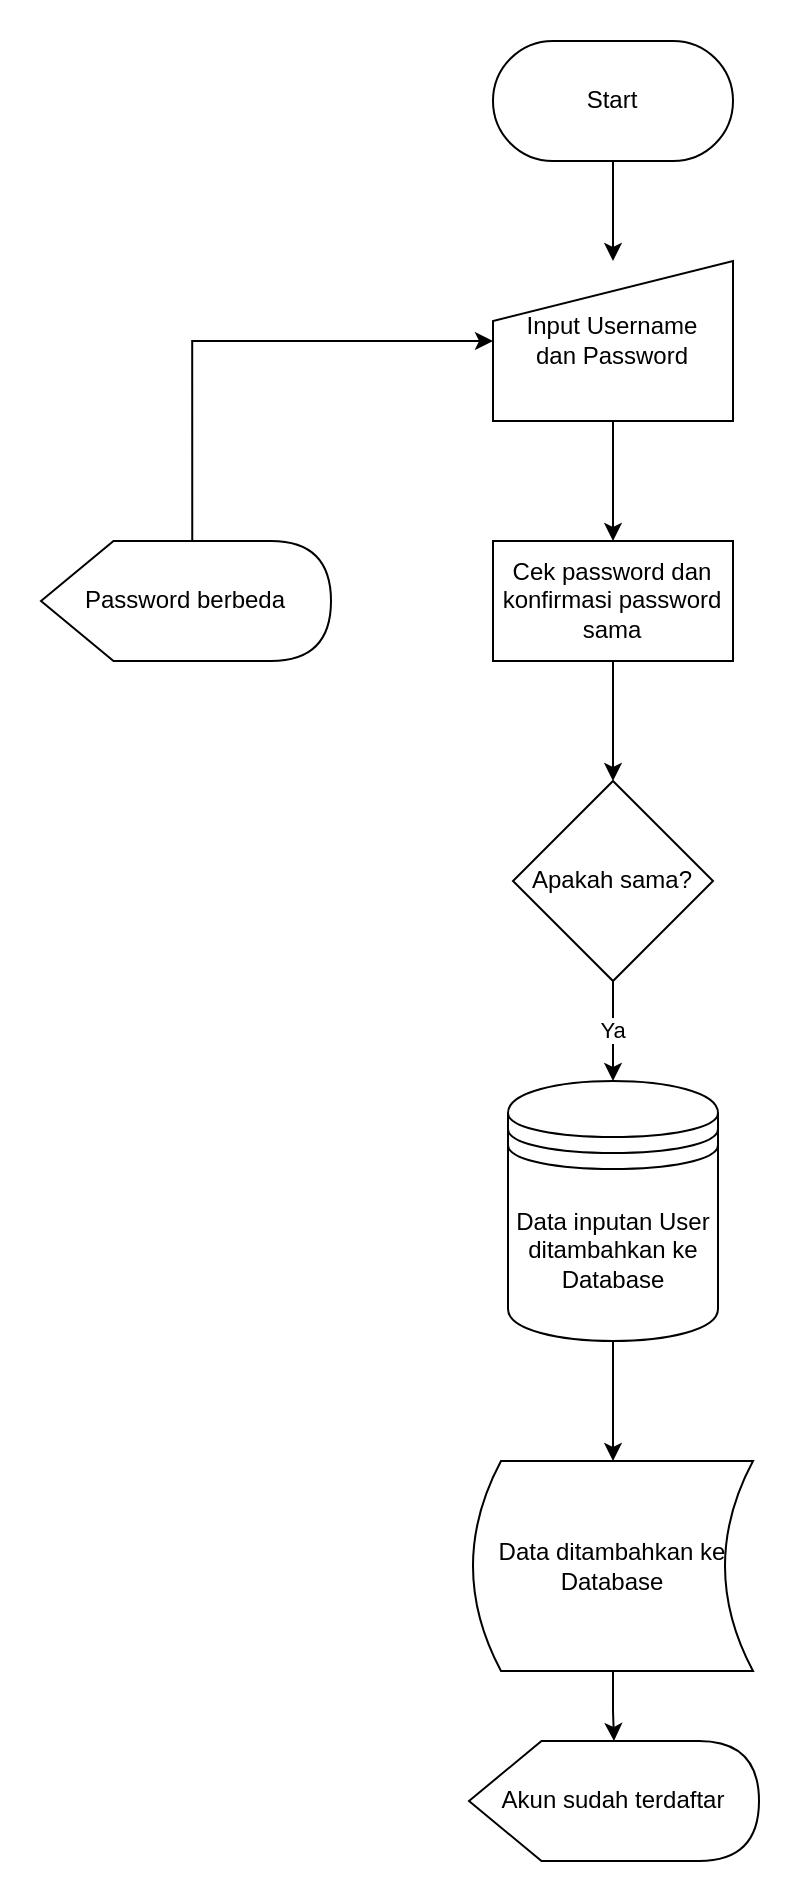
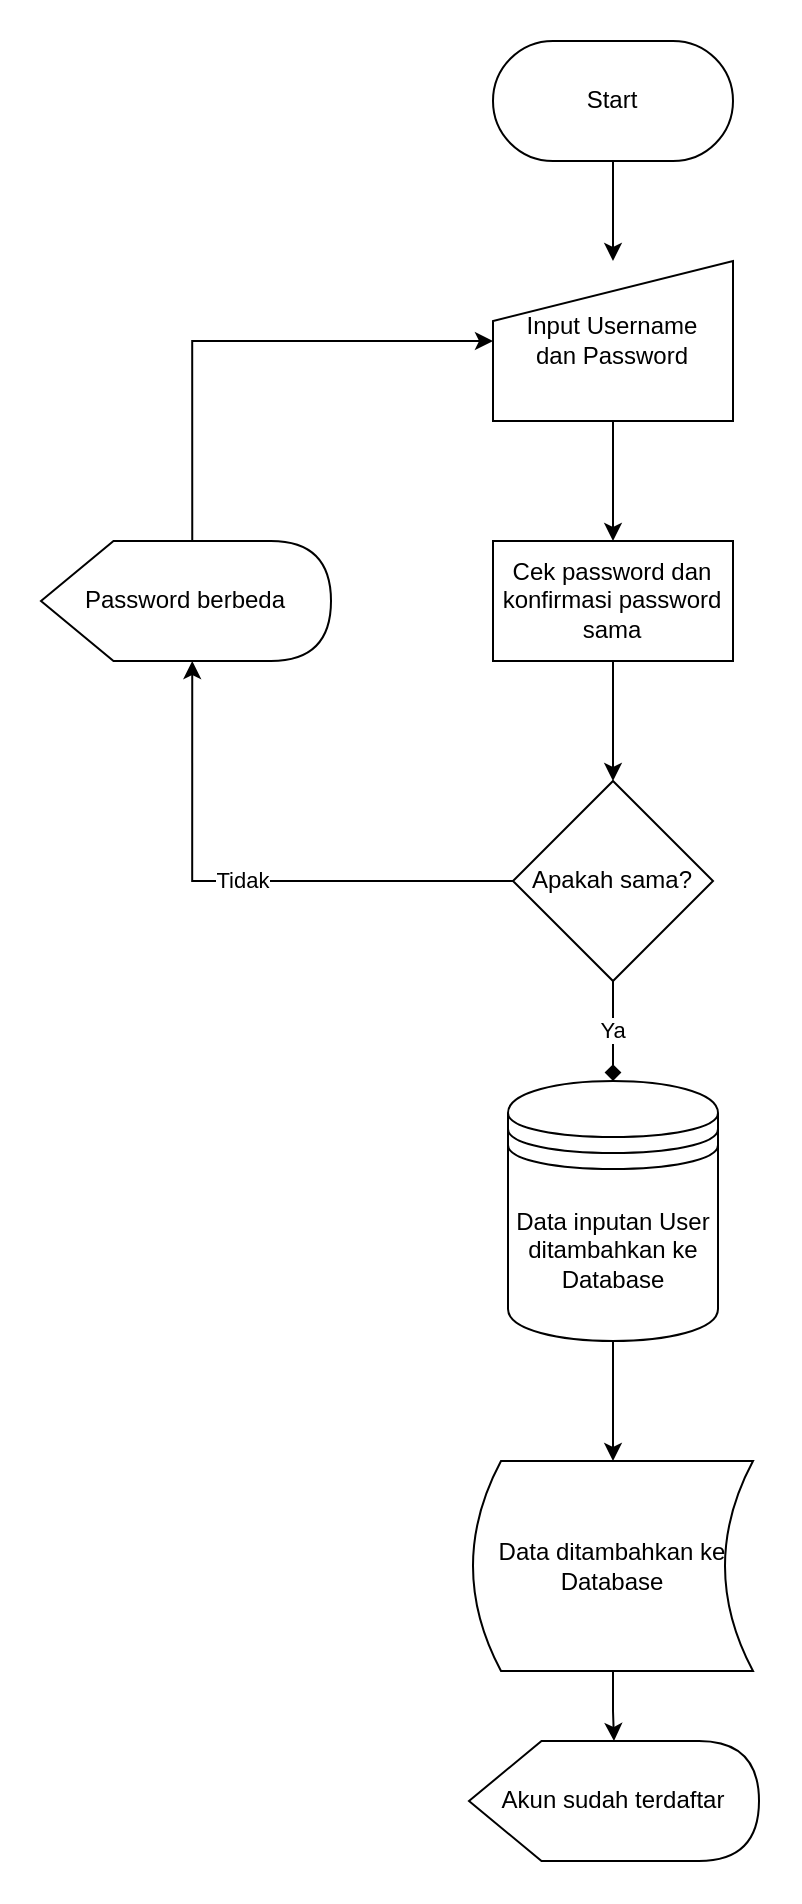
  <mxCell id="0" />
  <mxCell id="1" parent="0" />
  <mxCell id="2" style="edgeStyle=orthogonalEdgeStyle;rounded=0;orthogonalLoop=1;jettySize=auto;html=1;" edge="1" parent="1" source="3" target="5"><mxGeometry relative="1" as="geometry" /></mxCell>
  <mxCell id="3" value="Start" style="rounded=1;whiteSpace=wrap;html=1;arcSize=50;" vertex="1" parent="1"><mxGeometry x="246" y="20" width="120" height="60" as="geometry" /></mxCell>
  <mxCell id="4" style="edgeStyle=orthogonalEdgeStyle;rounded=0;orthogonalLoop=1;jettySize=auto;html=1;entryX=0.5;entryY=0;entryDx=0;entryDy=0;" edge="1" parent="1" source="5" target="7"><mxGeometry relative="1" as="geometry" /></mxCell>
  <mxCell id="5" value="Input Username&lt;br&gt;dan Password" style="shape=manualInput;whiteSpace=wrap;html=1;" vertex="1" parent="1"><mxGeometry x="246" y="130" width="120" height="80" as="geometry" /></mxCell>
  <mxCell id="6" style="edgeStyle=orthogonalEdgeStyle;rounded=0;orthogonalLoop=1;jettySize=auto;html=1;entryX=0.5;entryY=0;entryDx=0;entryDy=0;" edge="1" parent="1" source="7" target="10"><mxGeometry relative="1" as="geometry" /></mxCell>
  <mxCell id="7" value="Cek password dan konfirmasi password sama" style="rounded=0;whiteSpace=wrap;html=1;" vertex="1" parent="1"><mxGeometry x="246" y="270" width="120" height="60" as="geometry" /></mxCell>
- <mxCell id="8" value="Ya" style="edgeStyle=orthogonalEdgeStyle;rounded=0;orthogonalLoop=1;jettySize=auto;html=1;entryX=0.5;entryY=0;entryDx=0;entryDy=0;" edge="1" parent="1" source="10" target="12"><mxGeometry relative="1" as="geometry" /></mxCell>
+ <mxCell id="8" value="Ya" style="edgeStyle=orthogonalEdgeStyle;rounded=0;orthogonalLoop=1;jettySize=auto;html=1;entryX=0.5;entryY=0;entryDx=0;entryDy=0;endArrow=diamond;" edge="1" parent="1" source="10" target="12"><mxGeometry relative="1" as="geometry" /></mxCell>
+ <mxCell id="9" value="Tidak" style="edgeStyle=orthogonalEdgeStyle;rounded=0;orthogonalLoop=1;jettySize=auto;html=1;entryX=0;entryY=0;entryDx=75.625;entryDy=60;entryPerimeter=0;" edge="1" parent="1" source="10" target="17"><mxGeometry relative="1" as="geometry" /></mxCell>
  <mxCell id="10" value="Apakah sama?" style="rhombus;whiteSpace=wrap;html=1;" vertex="1" parent="1"><mxGeometry x="256" y="390" width="100" height="100" as="geometry" /></mxCell>
  <mxCell id="11" style="edgeStyle=orthogonalEdgeStyle;rounded=0;orthogonalLoop=1;jettySize=auto;html=1;entryX=0.5;entryY=0;entryDx=0;entryDy=0;" edge="1" parent="1" source="12" target="14"><mxGeometry relative="1" as="geometry" /></mxCell>
  <mxCell id="12" value="Data inputan User ditambahkan ke Database" style="shape=datastore;whiteSpace=wrap;html=1;" vertex="1" parent="1"><mxGeometry x="253.5" y="540" width="105" height="130" as="geometry" /></mxCell>
  <mxCell id="13" style="edgeStyle=orthogonalEdgeStyle;rounded=0;orthogonalLoop=1;jettySize=auto;html=1;" edge="1" parent="1" source="14" target="15"><mxGeometry relative="1" as="geometry" /></mxCell>
  <mxCell id="14" value="Data ditambahkan ke Database" style="shape=dataStorage;whiteSpace=wrap;html=1;" vertex="1" parent="1"><mxGeometry x="236" y="730" width="140" height="105" as="geometry" /></mxCell>
  <mxCell id="15" value="Akun sudah terdaftar" style="shape=display;whiteSpace=wrap;html=1;" vertex="1" parent="1"><mxGeometry x="234" y="870" width="145" height="60" as="geometry" /></mxCell>
  <mxCell id="16" style="edgeStyle=orthogonalEdgeStyle;rounded=0;orthogonalLoop=1;jettySize=auto;html=1;entryX=0;entryY=0.5;entryDx=0;entryDy=0;exitX=0;exitY=0;exitDx=75.625;exitDy=0;exitPerimeter=0;" edge="1" parent="1" source="17" target="5"><mxGeometry relative="1" as="geometry" /></mxCell>
  <mxCell id="17" value="Password berbeda" style="shape=display;whiteSpace=wrap;html=1;" vertex="1" parent="1"><mxGeometry x="20" y="270" width="145" height="60" as="geometry" /></mxCell>
